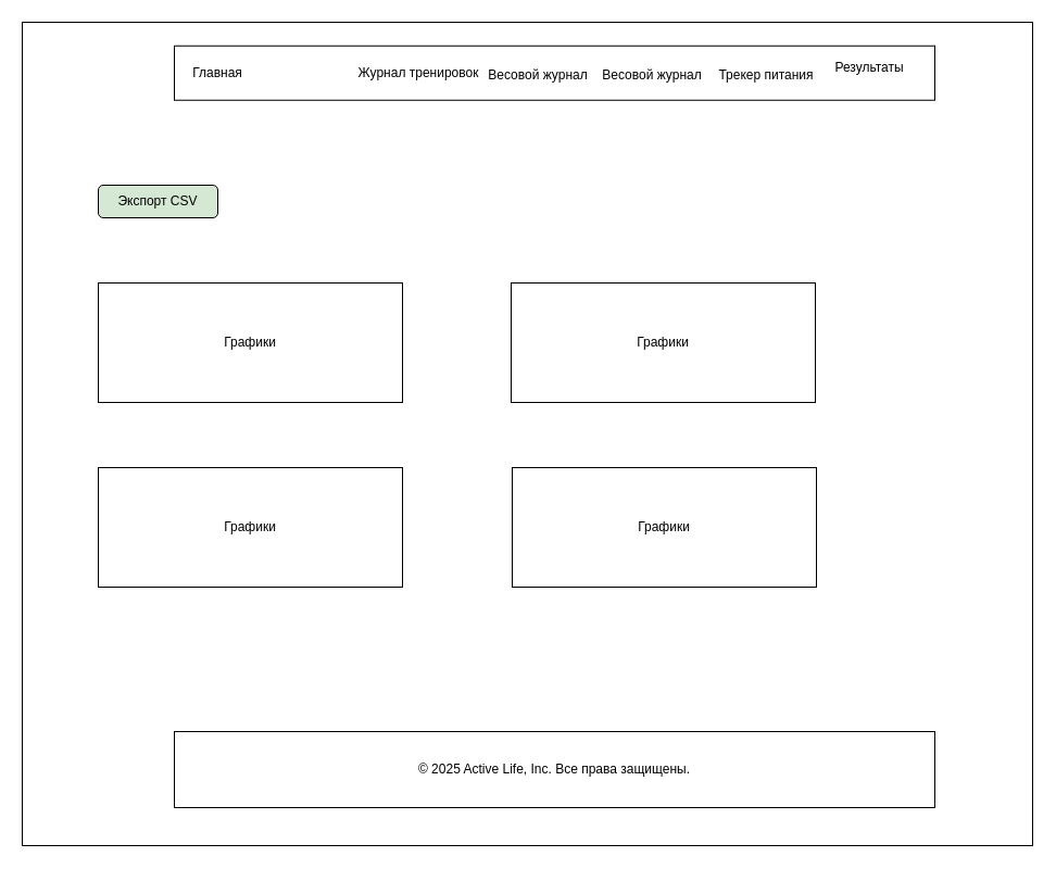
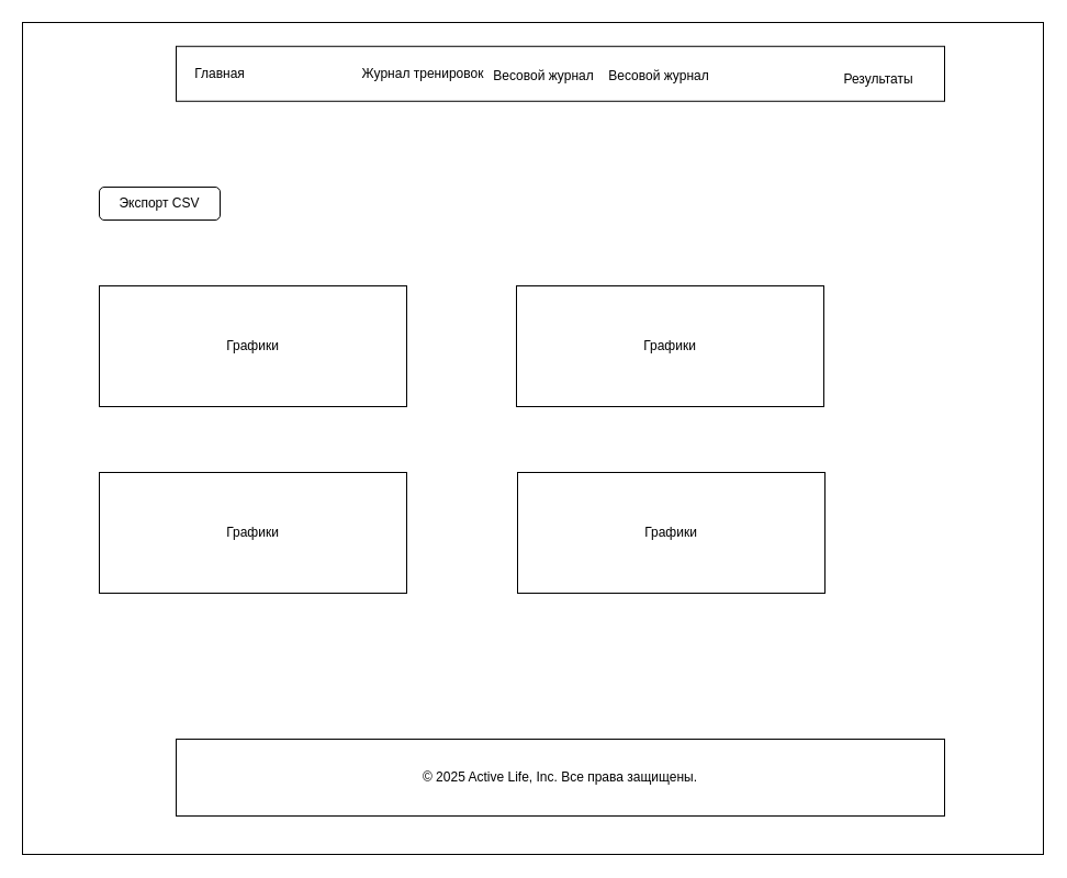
  <mxCell id="0" />
  <mxCell id="1" parent="0" />
  <mxCell id="2" value="" style="rounded=0;whiteSpace=wrap;html=1;" vertex="1" parent="1"><mxGeometry x="20" y="20" width="930" height="758" as="geometry" /></mxCell>
  <mxCell id="3" value="" style="rounded=0;whiteSpace=wrap;html=1;" vertex="1" parent="1"><mxGeometry x="160" y="41.75" width="700" height="50" as="geometry" /></mxCell>
  <mxCell id="4" value="Главная" style="text;html=1;align=center;verticalAlign=middle;whiteSpace=wrap;rounded=0;" vertex="1" parent="1"><mxGeometry x="170" y="51.75" width="60" height="30" as="geometry" /></mxCell>
  <mxCell id="5" value="Журнал тренировок" style="text;html=1;align=center;verticalAlign=middle;whiteSpace=wrap;rounded=0;" vertex="1" parent="1"><mxGeometry x="320" y="51.75" width="130" height="30" as="geometry" /></mxCell>
  <mxCell id="6" value="Весовой журнал" style="text;html=1;align=center;verticalAlign=middle;whiteSpace=wrap;rounded=0;" vertex="1" parent="1"><mxGeometry x="440" y="51.75" width="110" height="33.75" as="geometry" /></mxCell>
  <mxCell id="7" value="Весовой журнал" style="text;html=1;align=center;verticalAlign=middle;whiteSpace=wrap;rounded=0;" vertex="1" parent="1"><mxGeometry x="540" y="57.38" width="120" height="22.5" as="geometry" /></mxCell>
- <mxCell id="8" value="Трекер питания" style="text;html=1;align=center;verticalAlign=middle;whiteSpace=wrap;rounded=0;" vertex="1" parent="1"><mxGeometry x="660" y="47.38" width="90" height="42.5" as="geometry" /></mxCell>
- <mxCell id="9" value="Результаты" style="text;html=1;align=center;verticalAlign=middle;whiteSpace=wrap;rounded=0;" vertex="1" parent="1"><mxGeometry x="770" y="47.38" width="60" height="30" as="geometry" /></mxCell>
+ <mxCell id="9" value="Результаты" style="text;html=1;align=center;verticalAlign=middle;whiteSpace=wrap;rounded=0;" vertex="1" parent="1"><mxGeometry x="770" y="57.38" width="60" height="30" as="geometry" /></mxCell>
  <mxCell id="10" value="© 2025 Active Life, Inc. Все права защищены." style="rounded=0;whiteSpace=wrap;html=1;" vertex="1" parent="1"><mxGeometry x="160" y="673" width="700" height="70" as="geometry" /></mxCell>
- <mxCell id="11" value="Экспорт CSV" style="rounded=1;whiteSpace=wrap;html=1;fillColor=#d5e8d4;" vertex="1" parent="1"><mxGeometry x="90" y="170" width="110" height="30" as="geometry" /></mxCell>
+ <mxCell id="11" value="Экспорт CSV" style="rounded=1;whiteSpace=wrap;html=1;" vertex="1" parent="1"><mxGeometry x="90" y="170" width="110" height="30" as="geometry" /></mxCell>
  <mxCell id="12" value="Графики" style="rounded=0;whiteSpace=wrap;html=1;" vertex="1" parent="1"><mxGeometry x="90" y="260" width="280" height="110" as="geometry" /></mxCell>
  <mxCell id="13" value="Графики" style="rounded=0;whiteSpace=wrap;html=1;" vertex="1" parent="1"><mxGeometry x="470" y="260" width="280" height="110" as="geometry" /></mxCell>
  <mxCell id="14" value="Графики" style="rounded=0;whiteSpace=wrap;html=1;" vertex="1" parent="1"><mxGeometry x="90" y="430" width="280" height="110" as="geometry" /></mxCell>
  <mxCell id="15" value="Графики" style="rounded=0;whiteSpace=wrap;html=1;" vertex="1" parent="1"><mxGeometry x="471" y="430" width="280" height="110" as="geometry" /></mxCell>
